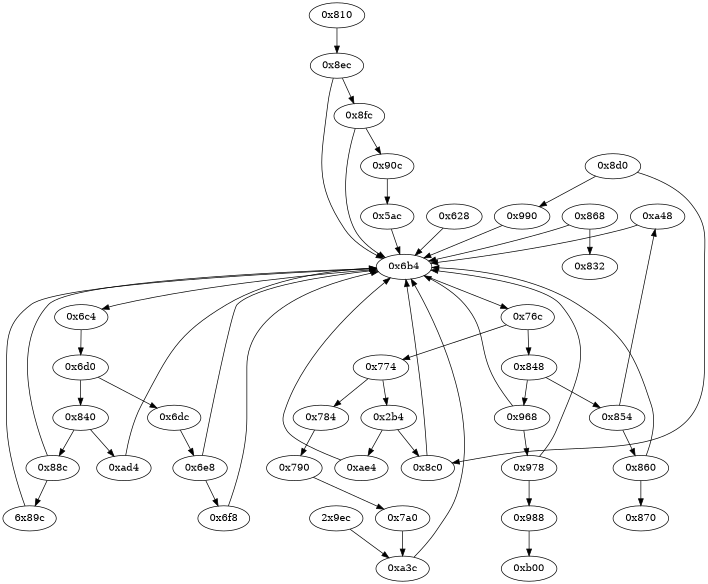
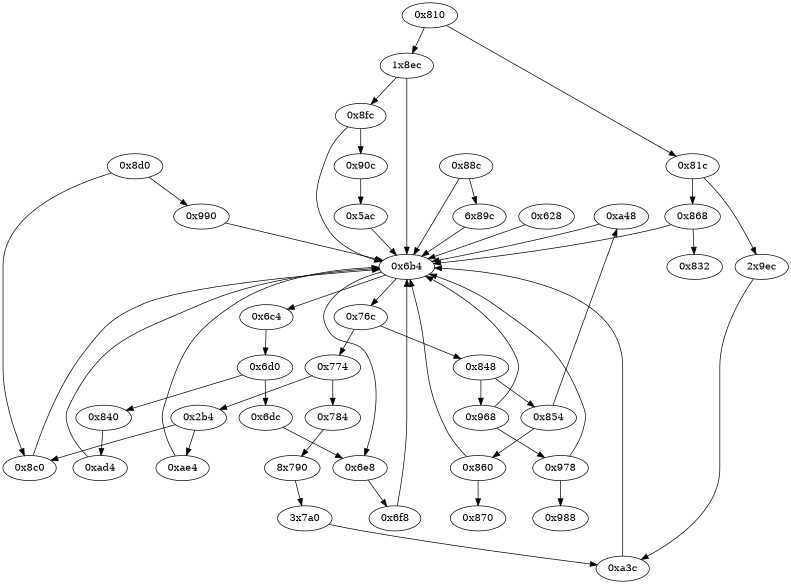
  strict digraph {
    node [opcode="[u'ldr', u'cmp', u'b']"]
    "0xa48" [opcode="[u'ldr', u'ldr', u'sub', u'add', u'add', u'str', u'ldrb', u'ldr', u'bl', u'ldr', u'mvn', u'mov', u'ldr', u'ldr', u'ldr', u'cmp', u'mov', u'rsb', u'mvn', u'mul', u'mvn', u'mov', u'orr', u'ldr', u'cmn', u'mov', u'teq', u'ldr', u'mvn', u'mov', u'cmn', u'mov', u'cmp', u'mov', u'b']"]
    "0x6b4" [opcode="[u'mov', u'ldr', u'cmp', u'b']"]
    "0x6c4"
    "0x76c"
    "0x6d0"
    "0x848"
    n7 [label="0x774"]
    n8 [label="0x5ac" opcode="[u'cmp', u'mov']"]
-   "0x8ec" [opcode="[u'ldr', u'cmp', u'mov', u'b']"]
+   "0x8ec" [opcode="[u'ldr', u'cmp', u'mov', u'b']" label="1x8ec"]
    "0x8fc" [opcode="[u'ldr', u'cmp', u'mov', u'b']"]
    "0x90c" [opcode="[u'ldr', u'mov', u'ldr', u'ldr', u'add', u'sub', u'sub', u'mul', u'mov', u'eor', u'and', u'ldr', u'mov', u'ldr', u'cmp', u'mov', u'teq', u'ldr', u'mov', u'cmp', u'mov', u'mov', u'b']"]
-   "0x790" [opcode="[u'ldr', u'cmp', u'mov', u'b']"]
-   "0x7a0" [opcode="[u'ldr', u'ldr', u'ldr', u'ldrb', u'strb', u'ldrb', u'cmp', u'mov', u'strb', u'ldr', u'ldr', u'sub', u'mul', u'mvn', u'ldr', u'ldr', u'orr', u'mov', u'cmn', u'mov', u'cmp', u'mov', u'mov', u'mov', u'cmn', u'mov', u'mov', u'b']"]
+   "0x790" [opcode="[u'ldr', u'cmp', u'mov', u'b']" label="8x790"]
+   "0x7a0" [opcode="[u'ldr', u'ldr', u'ldr', u'ldrb', u'strb', u'ldrb', u'cmp', u'mov', u'strb', u'ldr', u'ldr', u'sub', u'mul', u'mvn', u'ldr', u'ldr', u'orr', u'mov', u'cmn', u'mov', u'cmp', u'mov', u'mov', u'mov', u'cmn', u'mov', u'mov', u'b']" label="3x7a0"]
    "0xa3c" [opcode="[u'teq', u'mov', u'b']"]
    n15 [label="0x2b4"]
    "0xae4" [opcode="[u'ldr', u'ldr', u'ldrb', u'ldr', u'bl', u'mov', u'b']"]
    "0x8c0" [opcode="[u'ldr', u'cmp', u'mov', u'b']"]
    "0x8d0" [opcode="[u'ldr', u'ldr', u'str', u'ldr', u'bl', u'mov', u'b']"]
    "0x990" [opcode="[u'str', u'ldr', u'b']"]
    "0x6e8" [opcode="[u'ldr', u'cmp', u'mov', u'b']"]
    "0x6dc"
    "0x6f8" [opcode="[u'ldr', u'ldr', u'str', u'ldr', u'ldr', u'ldr', u'ldr', u'mov', u'sub', u'cmp', u'sub', u'mov', u'add', u'mul', u'mov', u'mvn', u'mvn', u'orr', u'cmn', u'mov', u'teq', u'mov', u'mov', u'cmn', u'mov', u'mov', u'cmp', u'mov', u'b']"]
    n23 [label="6x89c" opcode="[u'ldrb', u'ldr', u'ldr', u'cmp', u'mov', u'b']"]
    "0x784"
-   "0xb00" [opcode="[u'ldr', u'sub', u'pop']"]
    n26 [label="2x9ec" opcode="[u'ldr', u'ldr', u'ldr', u'rsb', u'mvn', u'mul', u'eor', u'and', u'ldr', u'ldr', u'mov', u'mov', u'cmp', u'mov', u'cmp', u'mov', u'mov', u'cmp', u'mov', u'mov']"]
    "0x860" [opcode="[u'ldr', u'cmp', u'mov', u'b']"]
    "0x870" [opcode="[u'mov']"]
    n29 [label="0x840"]
    "0x88c" [opcode="[u'ldr', u'cmp', u'mov', u'b']"]
    "0xad4" [opcode="[u'ldr', u'ldr', u'mov', u'b']"]
    "0x968" [opcode="[u'ldr', u'cmp', u'mov', u'b']"]
    "0x854"
    "0x978" [opcode="[u'ldr', u'cmp', u'mov', u'b']"]
    "0x988" [opcode="[u'b']"]
    "0x810"
+   "0x81c"
    n38 [label="0x868" opcode="[u'ldr', u'cmp', u'mov', u'b']"]
    n39 [label="0x832" opcode="[u'mov', u'bl', u'mov', u'b']"]
    "0x628" [opcode="[u'push', u'add', u'sub', u'str', u'cmp', u'mvn', u'ldr', u'ldr', u'ldr', u'ldr', u'ldr', u'ldr', u'mov', u'ldr', u'str', u'ldr', u'str', u'ldr', u'ldr', u'ldr', u'str', u'ldr', u'add', u'str', u'ldr', u'add', u'str', u'ldr', u'add', u'str', u'str', u'str', u'b']"]
    "0xa48" -> "0x6b4"
    "0x6b4" -> "0x6c4"
    "0x6b4" -> "0x76c"
    "0x6c4" -> "0x6d0"
    "0x76c" -> "0x848"
    "0x76c" -> n7
    "0x6d0" -> "0x6dc"
    "0x6d0" -> n29
    "0x848" -> "0x968"
    "0x848" -> "0x854"
    n7 -> n15
    n7 -> "0x784"
    n8 -> "0x6b4"
    "0x8ec" -> "0x6b4"
    "0x8ec" -> "0x8fc"
    "0x8fc" -> "0x6b4"
    "0x8fc" -> "0x90c"
    "0x90c" -> n8
    "0x790" -> "0x7a0"
    "0x7a0" -> "0xa3c"
    "0xa3c" -> "0x6b4"
    n15 -> "0xae4"
    n15 -> "0x8c0"
    "0xae4" -> "0x6b4"
    "0x8c0" -> "0x6b4"
    "0x8d0" -> "0x8c0"
    "0x8d0" -> "0x990"
    "0x990" -> "0x6b4"
-   "0x6e8" -> "0x6b4"
+   "0x6b4" -> "0x6e8"
    "0x6e8" -> "0x6f8"
    "0x6dc" -> "0x6e8"
    "0x6f8" -> "0x6b4"
    n23 -> "0x6b4"
    "0x784" -> "0x790"
    n26 -> "0xa3c"
    "0x860" -> "0x6b4"
    "0x860" -> "0x870"
-   n29 -> "0x88c"
    n29 -> "0xad4"
    "0x88c" -> "0x6b4"
    "0x88c" -> n23
    "0xad4" -> "0x6b4"
    "0x968" -> "0x6b4"
    "0x968" -> "0x978"
    "0x854" -> "0xa48"
    "0x854" -> "0x860"
    "0x978" -> "0x6b4"
    "0x978" -> "0x988"
-   "0x988" -> "0xb00"
    "0x810" -> "0x8ec"
+   "0x810" -> "0x81c"
+   "0x81c" -> n26
+   "0x81c" -> n38
    n38 -> "0x6b4"
    n38 -> n39
    "0x628" -> "0x6b4"
  }
